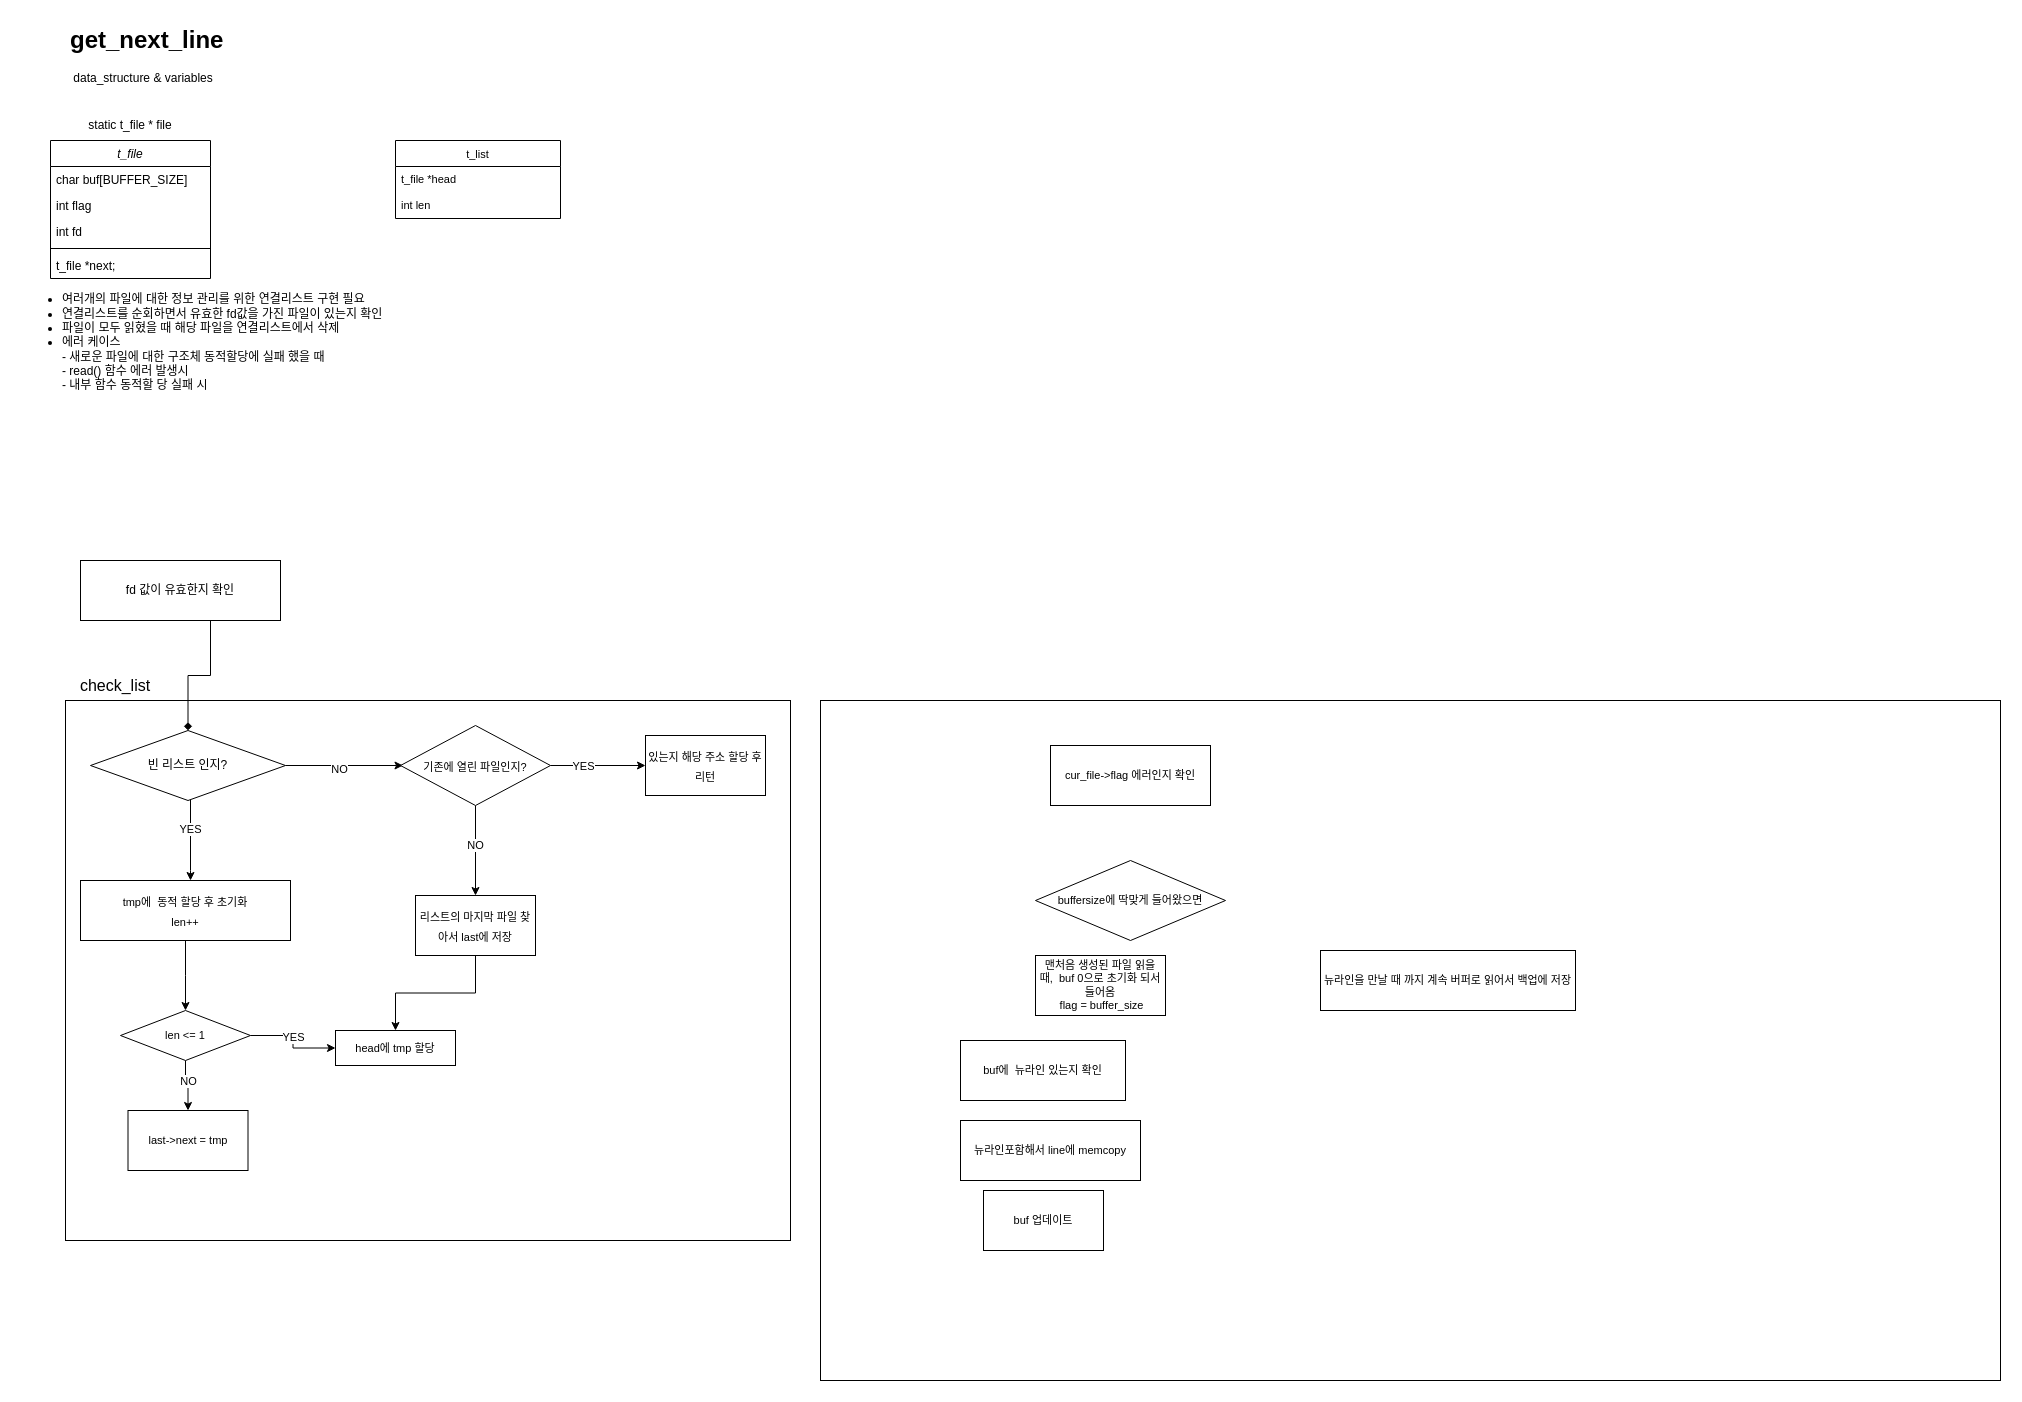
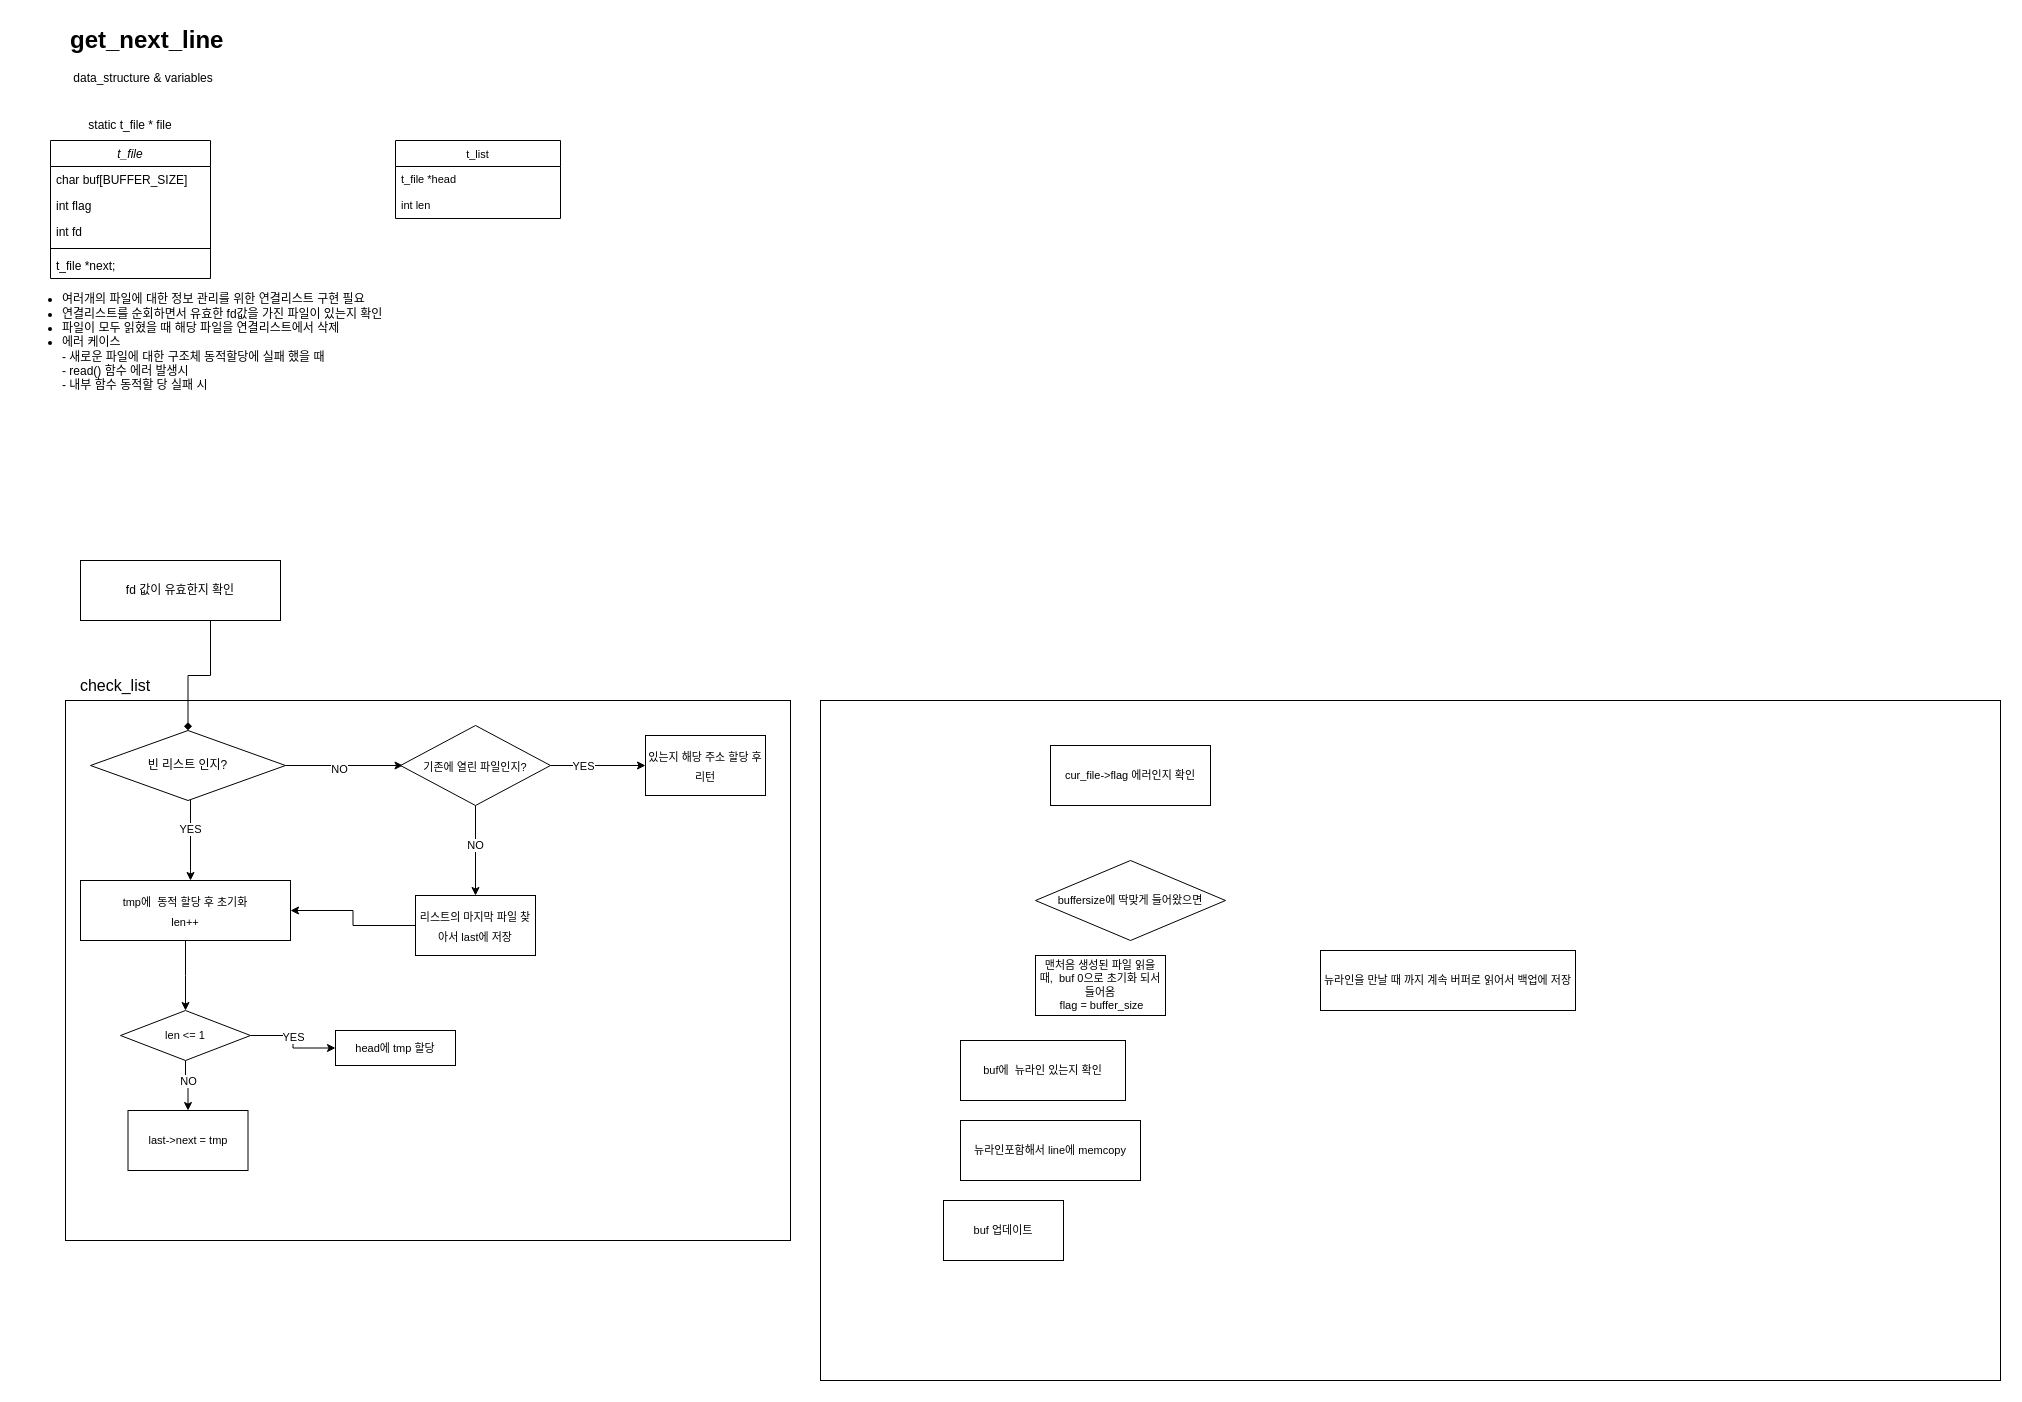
  <mxCell id="0" />
  <mxCell id="1" parent="0" />
  <mxCell id="2" value="" style="rounded=0;whiteSpace=wrap;html=1;fontSize=16;" vertex="1" parent="1"><mxGeometry x="65" y="700" width="725" height="540" as="geometry" /></mxCell>
  <mxCell id="3" value="t_file" style="swimlane;fontStyle=2;align=center;verticalAlign=top;childLayout=stackLayout;horizontal=1;startSize=26;horizontalStack=0;resizeParent=1;resizeLast=0;collapsible=1;marginBottom=0;rounded=0;shadow=0;strokeWidth=1;" parent="1" vertex="1"><mxGeometry x="50" y="140" width="160" height="138" as="geometry"><mxRectangle x="220" y="120" width="160" height="26" as="alternateBounds" /></mxGeometry></mxCell>
  <mxCell id="4" value="char buf[BUFFER_SIZE]" style="text;align=left;verticalAlign=top;spacingLeft=4;spacingRight=4;overflow=hidden;rotatable=0;points=[[0,0.5],[1,0.5]];portConstraint=eastwest;rounded=0;shadow=0;html=0;" parent="3" vertex="1"><mxGeometry y="26" width="160" height="26" as="geometry" /></mxCell>
  <mxCell id="5" value="int flag" style="text;align=left;verticalAlign=top;spacingLeft=4;spacingRight=4;overflow=hidden;rotatable=0;points=[[0,0.5],[1,0.5]];portConstraint=eastwest;" parent="3" vertex="1"><mxGeometry y="52" width="160" height="26" as="geometry" /></mxCell>
  <mxCell id="6" value="int fd" style="text;align=left;verticalAlign=top;spacingLeft=4;spacingRight=4;overflow=hidden;rotatable=0;points=[[0,0.5],[1,0.5]];portConstraint=eastwest;rounded=0;shadow=0;html=0;" parent="3" vertex="1"><mxGeometry y="78" width="160" height="26" as="geometry" /></mxCell>
  <mxCell id="7" value="" style="line;html=1;strokeWidth=1;align=left;verticalAlign=middle;spacingTop=-1;spacingLeft=3;spacingRight=3;rotatable=0;labelPosition=right;points=[];portConstraint=eastwest;" parent="3" vertex="1"><mxGeometry y="104" width="160" height="8" as="geometry" /></mxCell>
  <mxCell id="8" value="t_file *next;" style="text;align=left;verticalAlign=top;spacingLeft=4;spacingRight=4;overflow=hidden;rotatable=0;points=[[0,0.5],[1,0.5]];portConstraint=eastwest;" parent="3" vertex="1"><mxGeometry y="112" width="160" height="26" as="geometry" /></mxCell>
  <mxCell id="9" value="static t_file * file" style="text;html=1;strokeColor=none;fillColor=none;align=center;verticalAlign=middle;whiteSpace=wrap;rounded=0;" vertex="1" parent="1"><mxGeometry x="55" y="110" width="150" height="30" as="geometry" /></mxCell>
  <mxCell id="10" value="&lt;h1&gt;get_next_line&lt;/h1&gt;&lt;div&gt;&amp;nbsp;data_structure &amp;amp; variables&lt;/div&gt;" style="text;html=1;strokeColor=none;fillColor=none;spacing=5;spacingTop=-20;whiteSpace=wrap;overflow=hidden;rounded=0;" vertex="1" parent="1"><mxGeometry x="65" y="20" width="190" height="120" as="geometry" /></mxCell>
  <mxCell id="11" value="&lt;ul&gt;&lt;li&gt;여러개의 파일에 대한 정보 관리를 위한 연결리스트 구현 필요&lt;/li&gt;&lt;li&gt;연결리스트를 순회하면서 유효한 fd값을 가진 파일이 있는지 확인&lt;/li&gt;&lt;li&gt;파일이 모두 읽혔을 때 해당 파일을 연결리스트에서 삭제&lt;/li&gt;&lt;li&gt;에러 케이스&lt;br&gt;- 새로운 파일에 대한 구조체 동적할당에 실패 했을 때&lt;br&gt;- read() 함수 에러 발생시&lt;br&gt;- 내부 함수 동적할 당 실패 시&lt;/li&gt;&lt;/ul&gt;" style="text;html=1;strokeColor=none;fillColor=none;align=left;verticalAlign=middle;whiteSpace=wrap;rounded=0;" vertex="1" parent="1"><mxGeometry y="270" width="370" height="143" as="geometry" x="20" /></mxCell>
  <mxCell id="12" style="edgeStyle=orthogonalEdgeStyle;rounded=0;orthogonalLoop=1;jettySize=auto;html=1;entryX=0.5;entryY=0;entryDx=0;entryDy=0;fontSize=16;endArrow=diamond;" edge="1" parent="1" source="13" target="18"><mxGeometry relative="1" as="geometry"><Array as="points"><mxPoint x="210" y="675" /><mxPoint x="188" y="675" /></Array></mxGeometry></mxCell>
  <mxCell id="13" value="fd 값이 유효한지 확인" style="rounded=0;whiteSpace=wrap;html=1;" vertex="1" parent="1"><mxGeometry x="80" y="560" width="200" height="60" as="geometry" /></mxCell>
  <mxCell id="14" style="edgeStyle=orthogonalEdgeStyle;rounded=0;orthogonalLoop=1;jettySize=auto;html=1;" edge="1" parent="1" source="18"><mxGeometry relative="1" as="geometry"><mxPoint x="190" y="880" as="targetPoint" /><Array as="points"><mxPoint x="190" y="870" /></Array></mxGeometry></mxCell>
  <mxCell id="15" value="&lt;font style=&quot;font-size: 11px;&quot;&gt;YES&lt;/font&gt;" style="edgeLabel;html=1;align=center;verticalAlign=middle;resizable=0;points=[];" vertex="1" connectable="0" parent="14"><mxGeometry x="-0.276" y="-1" relative="1" as="geometry"><mxPoint as="offset" /></mxGeometry></mxCell>
  <mxCell id="16" value="" style="edgeStyle=orthogonalEdgeStyle;rounded=0;orthogonalLoop=1;jettySize=auto;html=1;fontSize=16;" edge="1" parent="1" source="18"><mxGeometry relative="1" as="geometry"><mxPoint x="402.5" y="765" as="targetPoint" /></mxGeometry></mxCell>
  <mxCell id="17" value="&lt;span style=&quot;font-size: 11px;&quot;&gt;NO&lt;/span&gt;" style="edgeLabel;html=1;align=center;verticalAlign=middle;resizable=0;points=[];fontSize=16;" vertex="1" connectable="0" parent="16"><mxGeometry x="-0.103" y="-1" relative="1" as="geometry"><mxPoint as="offset" /></mxGeometry></mxCell>
  <mxCell id="18" value="빈 리스트 인지?" style="rhombus;whiteSpace=wrap;html=1;" vertex="1" parent="1"><mxGeometry x="90" y="730" width="195" height="70" as="geometry" /></mxCell>
  <mxCell id="19" value="" style="edgeStyle=orthogonalEdgeStyle;rounded=0;orthogonalLoop=1;jettySize=auto;html=1;fontSize=11;" edge="1" parent="1" source="20"><mxGeometry relative="1" as="geometry"><mxPoint x="185" y="1010" as="targetPoint" /></mxGeometry></mxCell>
  <mxCell id="20" value="&lt;font style=&quot;font-size: 11px;&quot;&gt;tmp에&amp;nbsp; 동적 할당 후 초기화&lt;br&gt;len++&lt;br&gt;&lt;/font&gt;" style="rounded=0;whiteSpace=wrap;html=1;fontSize=16;" vertex="1" parent="1"><mxGeometry x="80" y="880" width="210" height="60" as="geometry" /></mxCell>
  <mxCell id="21" value="check_list" style="text;html=1;strokeColor=none;fillColor=none;align=center;verticalAlign=middle;whiteSpace=wrap;rounded=0;fontSize=16;" vertex="1" parent="1"><mxGeometry x="65" y="670" width="100" height="30" as="geometry" /></mxCell>
  <mxCell id="22" value="" style="edgeStyle=orthogonalEdgeStyle;rounded=0;orthogonalLoop=1;jettySize=auto;html=1;fontSize=11;" edge="1" parent="1" source="26" target="27"><mxGeometry relative="1" as="geometry" /></mxCell>
  <mxCell id="23" value="&lt;font style=&quot;font-size: 11px;&quot;&gt;YES&lt;/font&gt;" style="edgeLabel;html=1;align=center;verticalAlign=middle;resizable=0;points=[];fontSize=11;" vertex="1" connectable="0" parent="22"><mxGeometry x="-0.335" relative="1" as="geometry"><mxPoint as="offset" /></mxGeometry></mxCell>
  <mxCell id="24" value="" style="edgeStyle=orthogonalEdgeStyle;rounded=0;orthogonalLoop=1;jettySize=auto;html=1;fontSize=11;" edge="1" parent="1" source="26" target="29"><mxGeometry relative="1" as="geometry" /></mxCell>
  <mxCell id="25" value="NO" style="edgeLabel;html=1;align=center;verticalAlign=middle;resizable=0;points=[];fontSize=11;" vertex="1" connectable="0" parent="24"><mxGeometry x="-0.132" y="-1" relative="1" as="geometry"><mxPoint as="offset" /></mxGeometry></mxCell>
  <mxCell id="26" value="&lt;font style=&quot;font-size: 11px;&quot;&gt;기존에 열린 파일인지?&lt;/font&gt;" style="rhombus;whiteSpace=wrap;html=1;fontSize=16;" vertex="1" parent="1"><mxGeometry x="400" y="725" width="150" height="80" as="geometry" /></mxCell>
  <mxCell id="27" value="&lt;font style=&quot;font-size: 11px;&quot;&gt;있는지 해당 주소 할당 후 리턴&lt;/font&gt;" style="whiteSpace=wrap;html=1;fontSize=16;" vertex="1" parent="1"><mxGeometry x="645" y="735" width="120" height="60" as="geometry" /></mxCell>
- <mxCell id="28" style="edgeStyle=orthogonalEdgeStyle;rounded=0;orthogonalLoop=1;jettySize=auto;html=1;fontSize=16;" edge="1" parent="1" source="29" target="38"><mxGeometry relative="1" as="geometry" /></mxCell>
+ <mxCell id="28" style="edgeStyle=orthogonalEdgeStyle;rounded=0;orthogonalLoop=1;jettySize=auto;html=1;fontSize=16;" edge="1" parent="1" source="29" target="20"><mxGeometry relative="1" as="geometry" /></mxCell>
  <mxCell id="29" value="&lt;font style=&quot;font-size: 11px;&quot;&gt;리스트의 마지막 파일 찾아서 last에 저장&lt;br&gt;&lt;/font&gt;" style="whiteSpace=wrap;html=1;fontSize=16;" vertex="1" parent="1"><mxGeometry x="415" y="895" width="120" height="60" as="geometry" /></mxCell>
  <mxCell id="30" value="t_list" style="swimlane;fontStyle=0;childLayout=stackLayout;horizontal=1;startSize=26;fillColor=none;horizontalStack=0;resizeParent=1;resizeParentMax=0;resizeLast=0;collapsible=1;marginBottom=0;fontSize=11;" vertex="1" parent="1"><mxGeometry x="395" y="140" width="165" height="78" as="geometry" /></mxCell>
  <mxCell id="31" value="t_file *head" style="text;strokeColor=none;fillColor=none;align=left;verticalAlign=top;spacingLeft=4;spacingRight=4;overflow=hidden;rotatable=0;points=[[0,0.5],[1,0.5]];portConstraint=eastwest;fontSize=11;" vertex="1" parent="30"><mxGeometry y="26" width="165" height="26" as="geometry" /></mxCell>
  <mxCell id="32" value="int len" style="text;strokeColor=none;fillColor=none;align=left;verticalAlign=top;spacingLeft=4;spacingRight=4;overflow=hidden;rotatable=0;points=[[0,0.5],[1,0.5]];portConstraint=eastwest;fontSize=11;" vertex="1" parent="30"><mxGeometry y="52" width="165" height="26" as="geometry" /></mxCell>
  <mxCell id="33" value="" style="edgeStyle=orthogonalEdgeStyle;rounded=0;orthogonalLoop=1;jettySize=auto;html=1;fontSize=11;" edge="1" parent="1" source="37" target="38"><mxGeometry relative="1" as="geometry" /></mxCell>
  <mxCell id="34" value="YES" style="edgeLabel;html=1;align=center;verticalAlign=middle;resizable=0;points=[];fontSize=11;" vertex="1" connectable="0" parent="33"><mxGeometry x="-0.139" y="-1" relative="1" as="geometry"><mxPoint as="offset" /></mxGeometry></mxCell>
  <mxCell id="35" value="" style="edgeStyle=orthogonalEdgeStyle;rounded=0;orthogonalLoop=1;jettySize=auto;html=1;fontSize=11;" edge="1" parent="1" source="37" target="39"><mxGeometry relative="1" as="geometry" /></mxCell>
  <mxCell id="36" value="NO" style="edgeLabel;html=1;align=center;verticalAlign=middle;resizable=0;points=[];fontSize=11;" vertex="1" connectable="0" parent="35"><mxGeometry x="-0.253" y="2" relative="1" as="geometry"><mxPoint as="offset" /></mxGeometry></mxCell>
  <mxCell id="37" value="len &amp;lt;= 1" style="rhombus;whiteSpace=wrap;html=1;fontSize=11;" vertex="1" parent="1"><mxGeometry x="120" y="1010" width="130" height="50" as="geometry" /></mxCell>
  <mxCell id="38" value="head에 tmp 할당" style="whiteSpace=wrap;html=1;fontSize=11;" vertex="1" parent="1"><mxGeometry x="335" y="1030" width="120" height="35" as="geometry" /></mxCell>
  <mxCell id="39" value="last-&amp;gt;next = tmp" style="whiteSpace=wrap;html=1;fontSize=11;" vertex="1" parent="1"><mxGeometry x="127.5" y="1110" width="120" height="60" as="geometry" /></mxCell>
  <mxCell id="40" value="" style="rounded=0;whiteSpace=wrap;html=1;fontSize=11;" vertex="1" parent="1"><mxGeometry x="820" y="700" width="1180" height="680" as="geometry" /></mxCell>
  <mxCell id="41" value="cur_file-&amp;gt;flag 에러인지 확인" style="rounded=0;whiteSpace=wrap;html=1;fontSize=11;" vertex="1" parent="1"><mxGeometry x="1050" y="745" width="160" height="60" as="geometry" /></mxCell>
  <mxCell id="42" value="buffersize에 딱맞게 들어왔으면" style="rhombus;whiteSpace=wrap;html=1;fontSize=11;direction=west;" vertex="1" parent="1"><mxGeometry x="1035" y="860" width="190" height="80" as="geometry" /></mxCell>
  <mxCell id="43" value="맨처음 생성된 파일 읽을 때,&amp;nbsp; buf 0으로 초기화 되서 들어옴&lt;br&gt;&amp;nbsp;flag = buffer_size" style="rounded=0;whiteSpace=wrap;html=1;fontSize=11;" vertex="1" parent="1"><mxGeometry x="1035" y="955" width="130" height="60" as="geometry" /></mxCell>
  <mxCell id="44" value="buf에&amp;nbsp; 뉴라인 있는지 확인" style="rounded=0;whiteSpace=wrap;html=1;fontSize=11;" vertex="1" parent="1"><mxGeometry x="960" y="1040" width="165" height="60" as="geometry" /></mxCell>
  <mxCell id="45" value="뉴라인포함해서 line에 memcopy" style="rounded=0;whiteSpace=wrap;html=1;fontSize=11;" vertex="1" parent="1"><mxGeometry x="960" y="1120" width="180" height="60" as="geometry" /></mxCell>
- <mxCell id="46" value="buf 업데이트" style="rounded=0;whiteSpace=wrap;html=1;fontSize=11;" vertex="1" parent="1"><mxGeometry x="983" y="1190" width="120" height="60" as="geometry" /></mxCell>
+ <mxCell id="46" value="buf 업데이트" style="rounded=0;whiteSpace=wrap;html=1;fontSize=11;" vertex="1" parent="1"><mxGeometry x="943" y="1200" width="120" height="60" as="geometry" /></mxCell>
  <mxCell id="47" value="뉴라인을 만날 때 까지 계속 버퍼로 읽어서 백업에 저장" style="rounded=0;whiteSpace=wrap;html=1;fontSize=11;" vertex="1" parent="1"><mxGeometry x="1320" y="950" width="255" height="60" as="geometry" /></mxCell>
